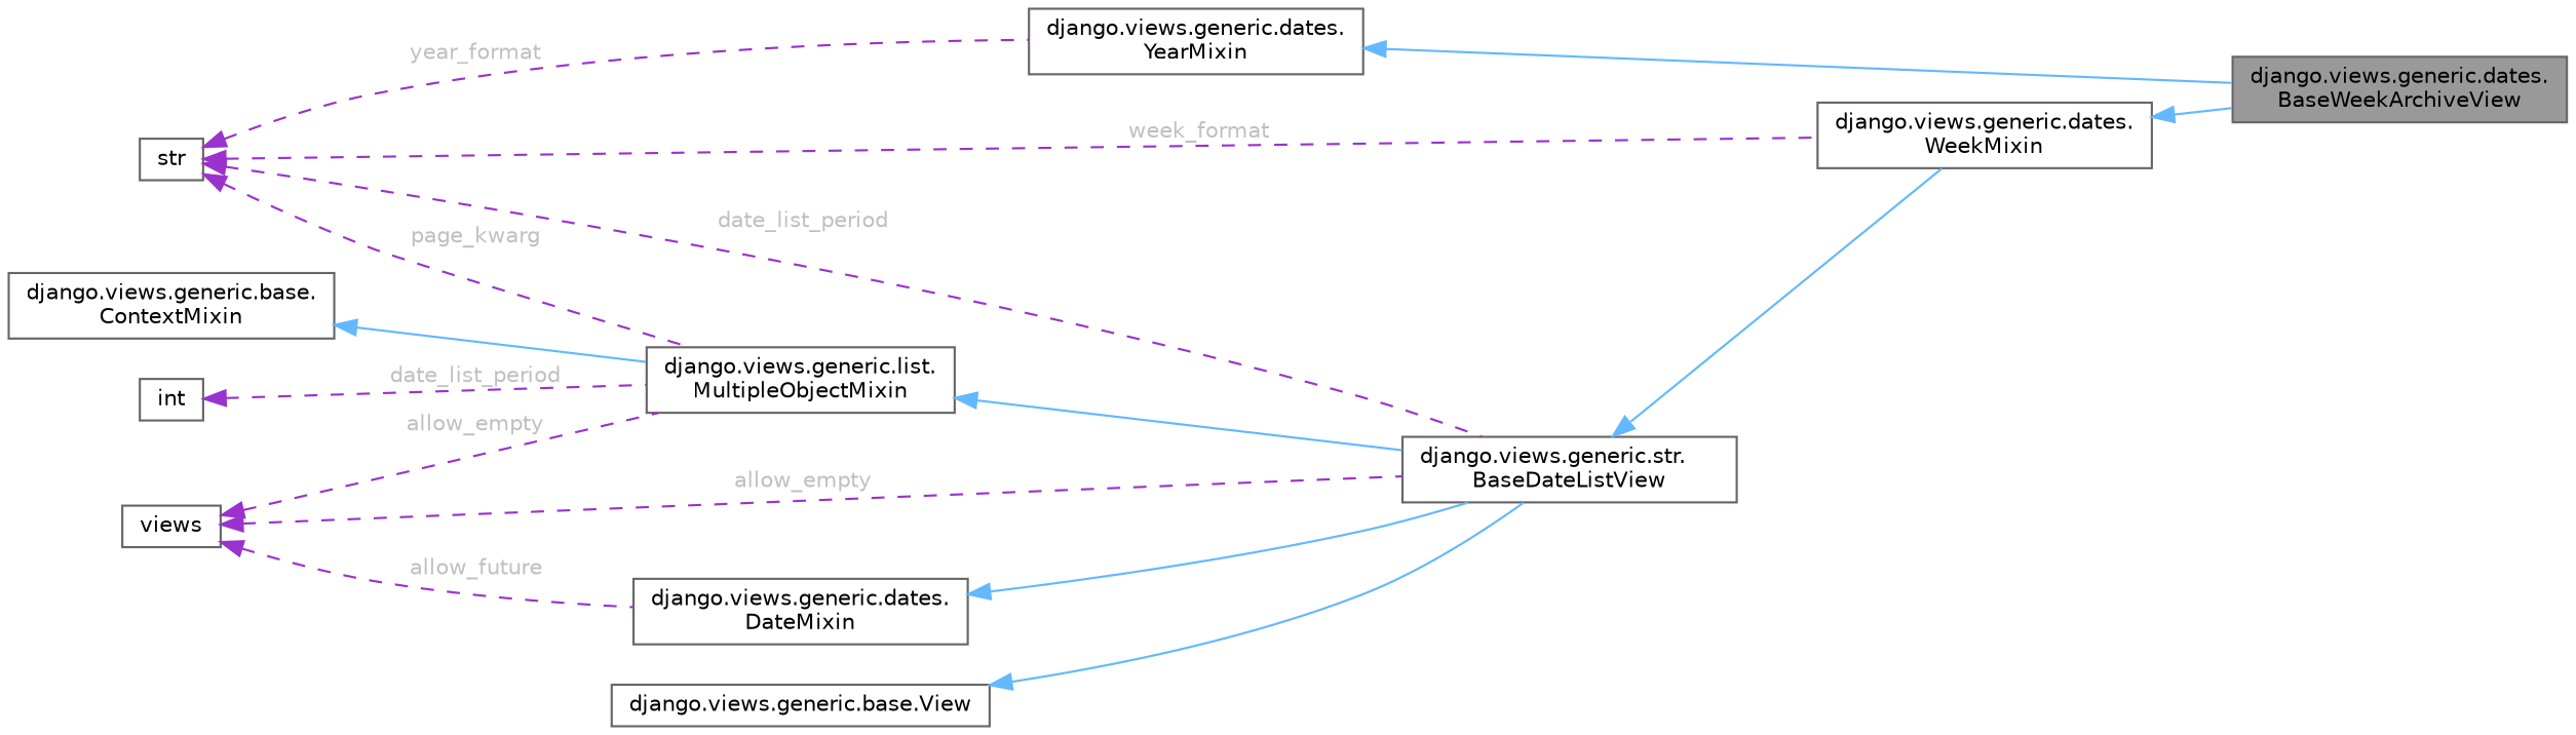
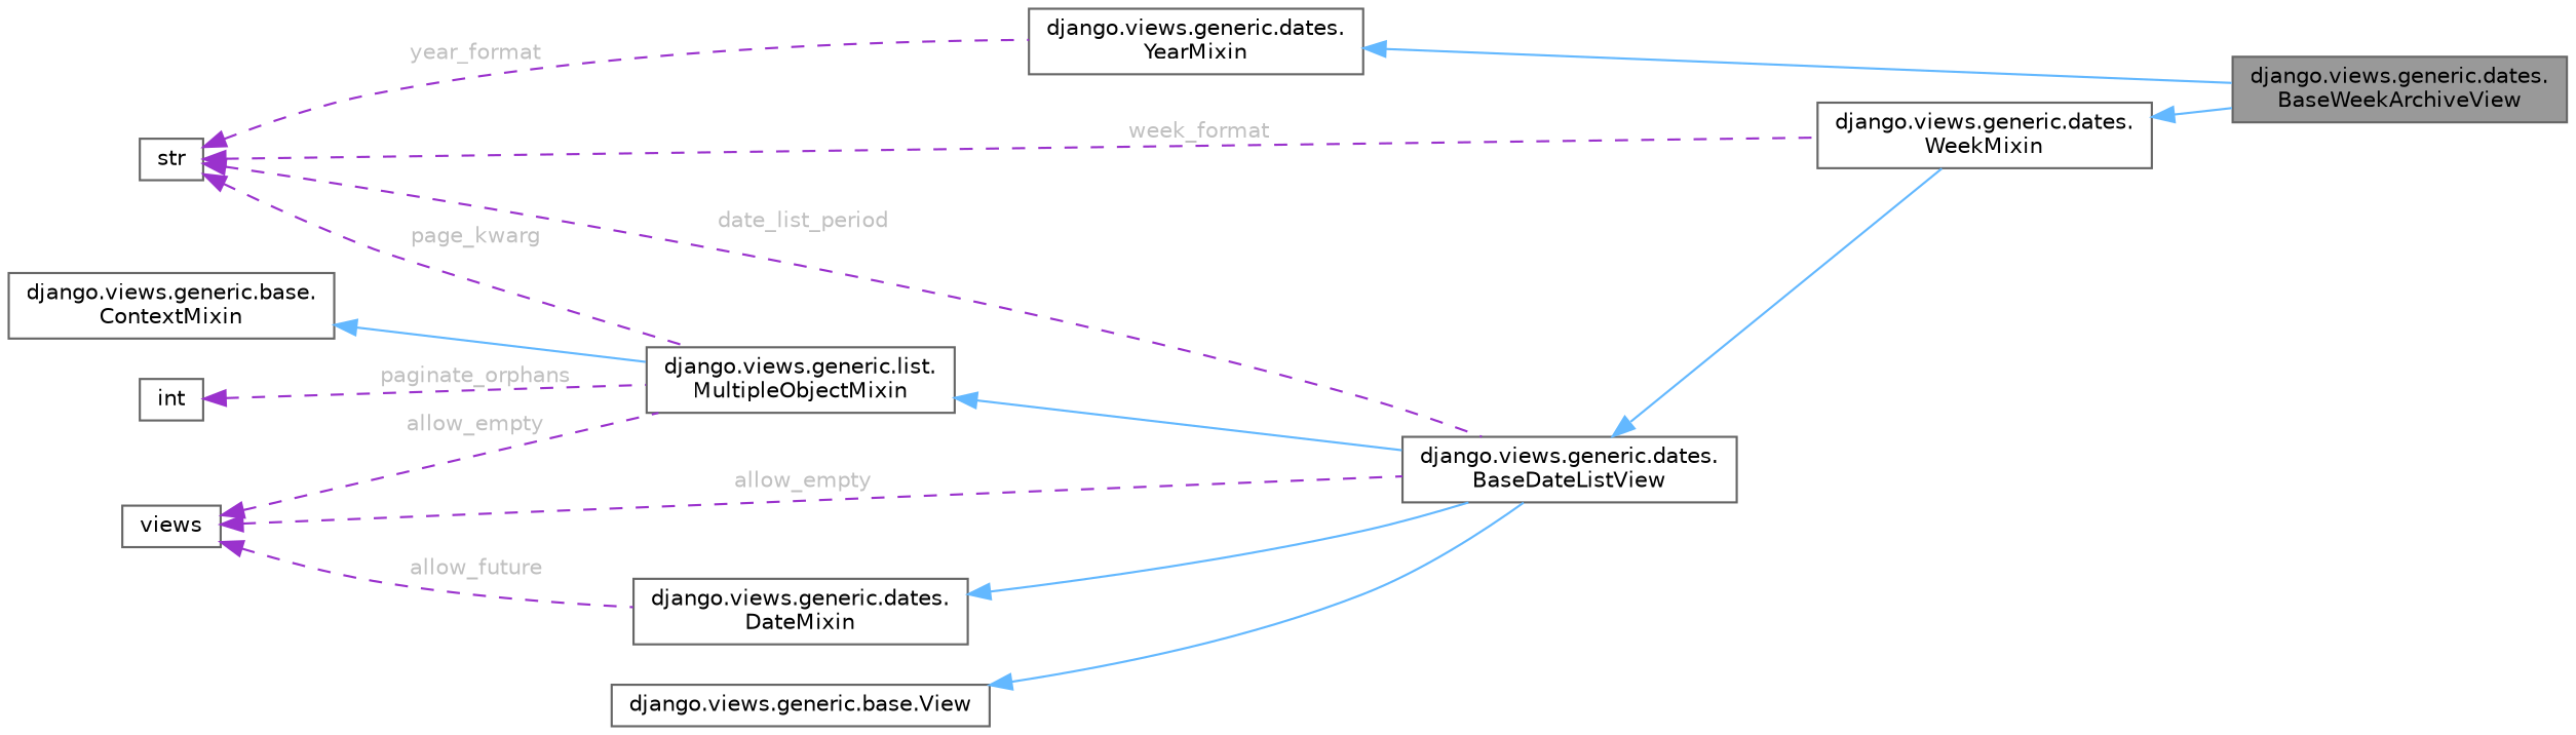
  digraph {
    rankdir=LR
    node [color=gray40 fillcolor=white fontname=Helvetica fontsize=10 shape=box style=filled]
    edge [color=darkorchid3 dir=back fontname=Helvetica fontsize=10 labelfontname=Helvetica labelfontsize=10 style=dashed fontcolor=grey]
    n1 [fillcolor=grey60 fontcolor=black height=0.2 label="django.views.generic.dates.\lBaseWeekArchiveView" width=0.4]
    n2 [height=0.2 label="django.views.generic.dates.\lYearMixin" width=0.4]
    n3 [height=0.2 label=str width=0.4]
    n4 [height=0.2 label="django.views.generic.dates.\lWeekMixin" width=0.4]
-   n5 [height=0.2 label="django.views.generic.str.\lBaseDateListView" width=0.4]
+   n5 [height=0.2 label="django.views.generic.dates.\lBaseDateListView" width=0.4]
    n6 [height=0.2 label="django.views.generic.list.\lMultipleObjectMixin" width=0.4]
    n7 [height=0.2 label="django.views.generic.base.\lContextMixin" width=0.4]
    n8 [height=0.2 label=views width=0.4]
    n9 [height=0.2 label="django.views.generic.dates.\lDateMixin" width=0.4]
    n10 [height=0.2 label=int width=0.4]
    n11 [height=0.2 label="django.views.generic.base.View" width=0.4]
    n2 -> n1 [color=steelblue1 style=solid fontcolor=""]
    n3 -> n2 [label=" year_format"]
    n3 -> n4 [label=" week_format"]
    n3 -> n5 [label=" date_list_period"]
    n3 -> n6 [label=" page_kwarg"]
    n4 -> n1 [color=steelblue1 style=solid fontcolor=""]
    n5 -> n4 [color=steelblue1 style=solid fontcolor=""]
    n6 -> n5 [color=steelblue1 style=solid fontcolor=""]
    n7 -> n6 [color=steelblue1 style=solid fontcolor=""]
    n8 -> n5 [label=" allow_empty"]
    n8 -> n6 [label=" allow_empty"]
    n8 -> n9 [label=" allow_future"]
    n9 -> n5 [color=steelblue1 style=solid fontcolor=""]
-   n10 -> n6 [label=" date_list_period"]
+   n10 -> n6 [label=" paginate_orphans"]
    n11 -> n5 [color=steelblue1 style=solid fontcolor=""]
  }
